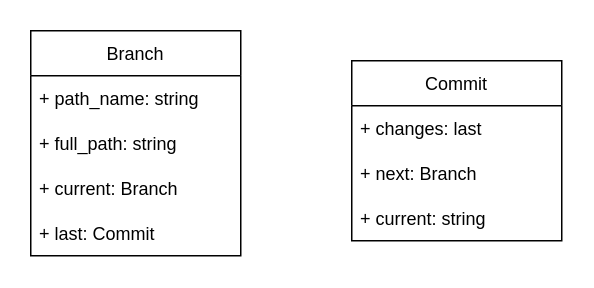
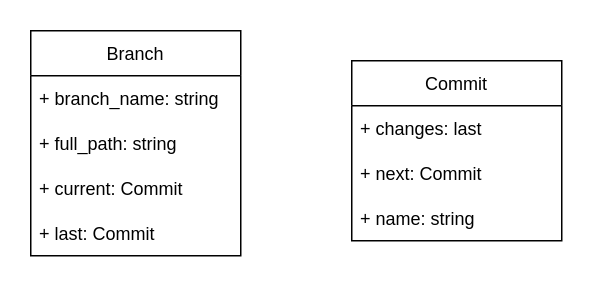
  <mxCell id="0" />
  <mxCell id="1" parent="0" />
  <mxCell id="2" value="Branch" style="swimlane;fontStyle=0;childLayout=stackLayout;horizontal=1;startSize=30;horizontalStack=0;resizeParent=1;resizeParentMax=0;resizeLast=0;collapsible=1;marginBottom=0;" vertex="1" parent="1"><mxGeometry x="20" y="20" width="140" height="150" as="geometry" /></mxCell>
- <mxCell id="3" value="+ path_name: string" style="text;strokeColor=none;fillColor=none;align=left;verticalAlign=middle;spacingLeft=4;spacingRight=4;overflow=hidden;points=[[0,0.5],[1,0.5]];portConstraint=eastwest;rotatable=0;" vertex="1" parent="2"><mxGeometry y="30" width="140" height="30" as="geometry" /></mxCell>
+ <mxCell id="3" value="+ branch_name: string" style="text;strokeColor=none;fillColor=none;align=left;verticalAlign=middle;spacingLeft=4;spacingRight=4;overflow=hidden;points=[[0,0.5],[1,0.5]];portConstraint=eastwest;rotatable=0;" vertex="1" parent="2"><mxGeometry y="30" width="140" height="30" as="geometry" /></mxCell>
  <mxCell id="4" value="+ full_path: string" style="text;strokeColor=none;fillColor=none;align=left;verticalAlign=middle;spacingLeft=4;spacingRight=4;overflow=hidden;points=[[0,0.5],[1,0.5]];portConstraint=eastwest;rotatable=0;" vertex="1" parent="2"><mxGeometry y="60" width="140" height="30" as="geometry" /></mxCell>
- <mxCell id="5" value="+ current: Branch" style="text;strokeColor=none;fillColor=none;align=left;verticalAlign=middle;spacingLeft=4;spacingRight=4;overflow=hidden;points=[[0,0.5],[1,0.5]];portConstraint=eastwest;rotatable=0;" vertex="1" parent="2"><mxGeometry y="90" width="140" height="30" as="geometry" /></mxCell>
+ <mxCell id="5" value="+ current: Commit" style="text;strokeColor=none;fillColor=none;align=left;verticalAlign=middle;spacingLeft=4;spacingRight=4;overflow=hidden;points=[[0,0.5],[1,0.5]];portConstraint=eastwest;rotatable=0;" vertex="1" parent="2"><mxGeometry y="90" width="140" height="30" as="geometry" /></mxCell>
  <mxCell id="6" value="+ last: Commit" style="text;strokeColor=none;fillColor=none;align=left;verticalAlign=middle;spacingLeft=4;spacingRight=4;overflow=hidden;points=[[0,0.5],[1,0.5]];portConstraint=eastwest;rotatable=0;" vertex="1" parent="2"><mxGeometry y="120" width="140" height="30" as="geometry" /></mxCell>
  <mxCell id="7" value="Commit" style="swimlane;fontStyle=0;childLayout=stackLayout;horizontal=1;startSize=30;horizontalStack=0;resizeParent=1;resizeParentMax=0;resizeLast=0;collapsible=1;marginBottom=0;" vertex="1" parent="1"><mxGeometry x="234" y="40" width="140" height="120" as="geometry" /></mxCell>
  <mxCell id="8" value="+ changes: last" style="text;strokeColor=none;fillColor=none;align=left;verticalAlign=middle;spacingLeft=4;spacingRight=4;overflow=hidden;points=[[0,0.5],[1,0.5]];portConstraint=eastwest;rotatable=0;" vertex="1" parent="7"><mxGeometry y="30" width="140" height="30" as="geometry" /></mxCell>
- <mxCell id="9" value="+ next: Branch" style="text;strokeColor=none;fillColor=none;align=left;verticalAlign=middle;spacingLeft=4;spacingRight=4;overflow=hidden;points=[[0,0.5],[1,0.5]];portConstraint=eastwest;rotatable=0;" vertex="1" parent="7"><mxGeometry y="60" width="140" height="30" as="geometry" /></mxCell>
- <mxCell id="10" value="+ current: string" style="text;strokeColor=none;fillColor=none;align=left;verticalAlign=middle;spacingLeft=4;spacingRight=4;overflow=hidden;points=[[0,0.5],[1,0.5]];portConstraint=eastwest;rotatable=0;" vertex="1" parent="7"><mxGeometry y="90" width="140" height="30" as="geometry" /></mxCell>
+ <mxCell id="9" value="+ next: Commit" style="text;strokeColor=none;fillColor=none;align=left;verticalAlign=middle;spacingLeft=4;spacingRight=4;overflow=hidden;points=[[0,0.5],[1,0.5]];portConstraint=eastwest;rotatable=0;" vertex="1" parent="7"><mxGeometry y="60" width="140" height="30" as="geometry" /></mxCell>
+ <mxCell id="10" value="+ name: string" style="text;strokeColor=none;fillColor=none;align=left;verticalAlign=middle;spacingLeft=4;spacingRight=4;overflow=hidden;points=[[0,0.5],[1,0.5]];portConstraint=eastwest;rotatable=0;" vertex="1" parent="7"><mxGeometry y="90" width="140" height="30" as="geometry" /></mxCell>
